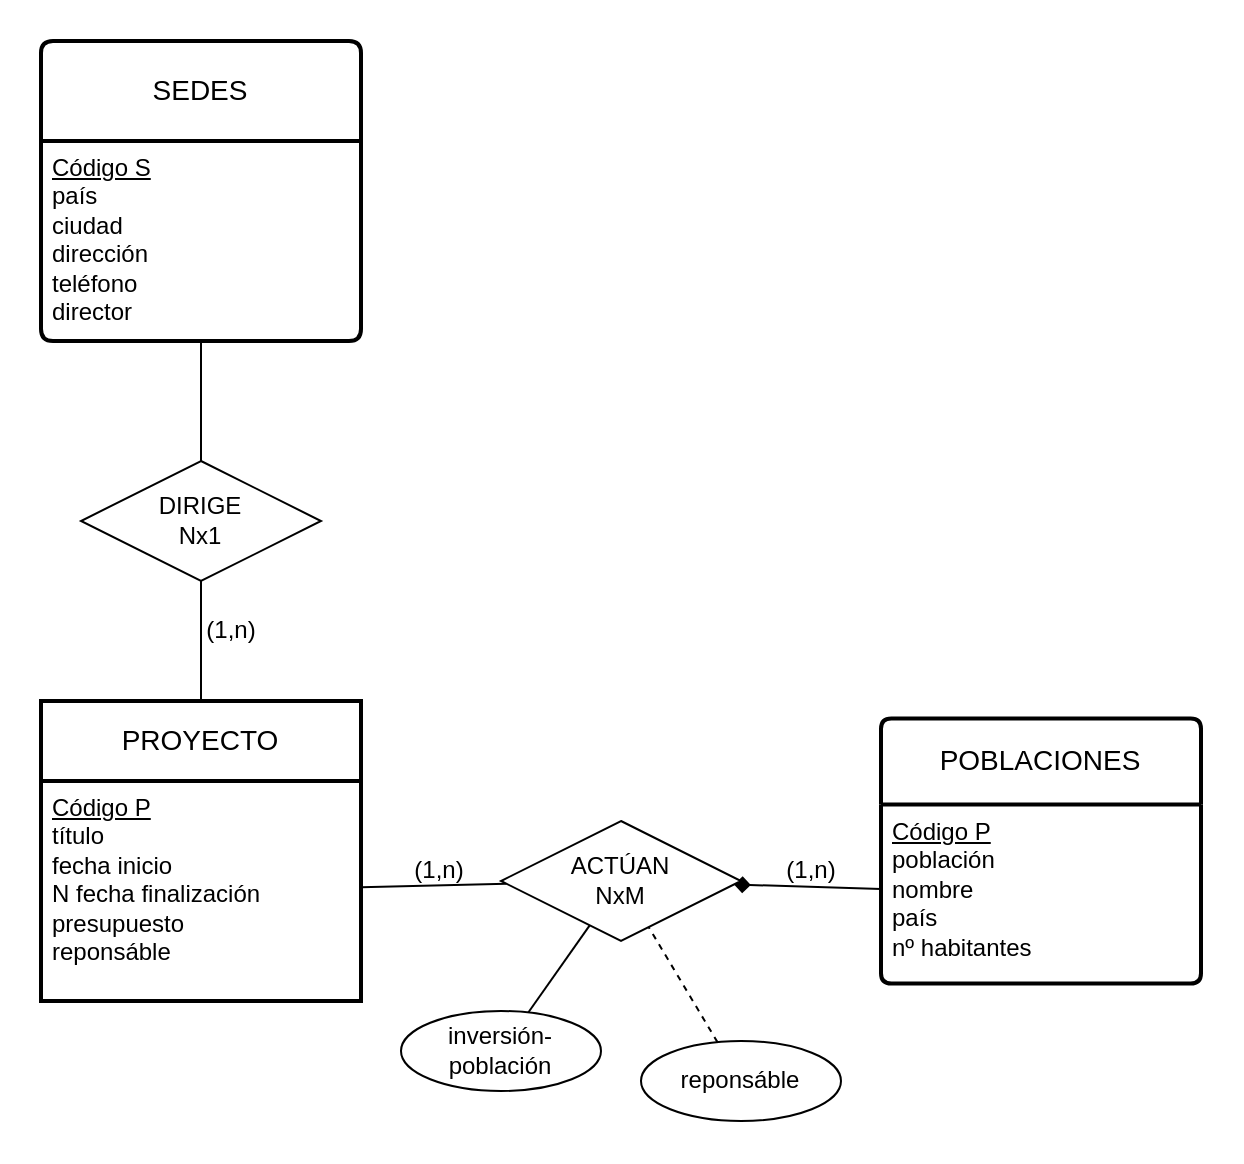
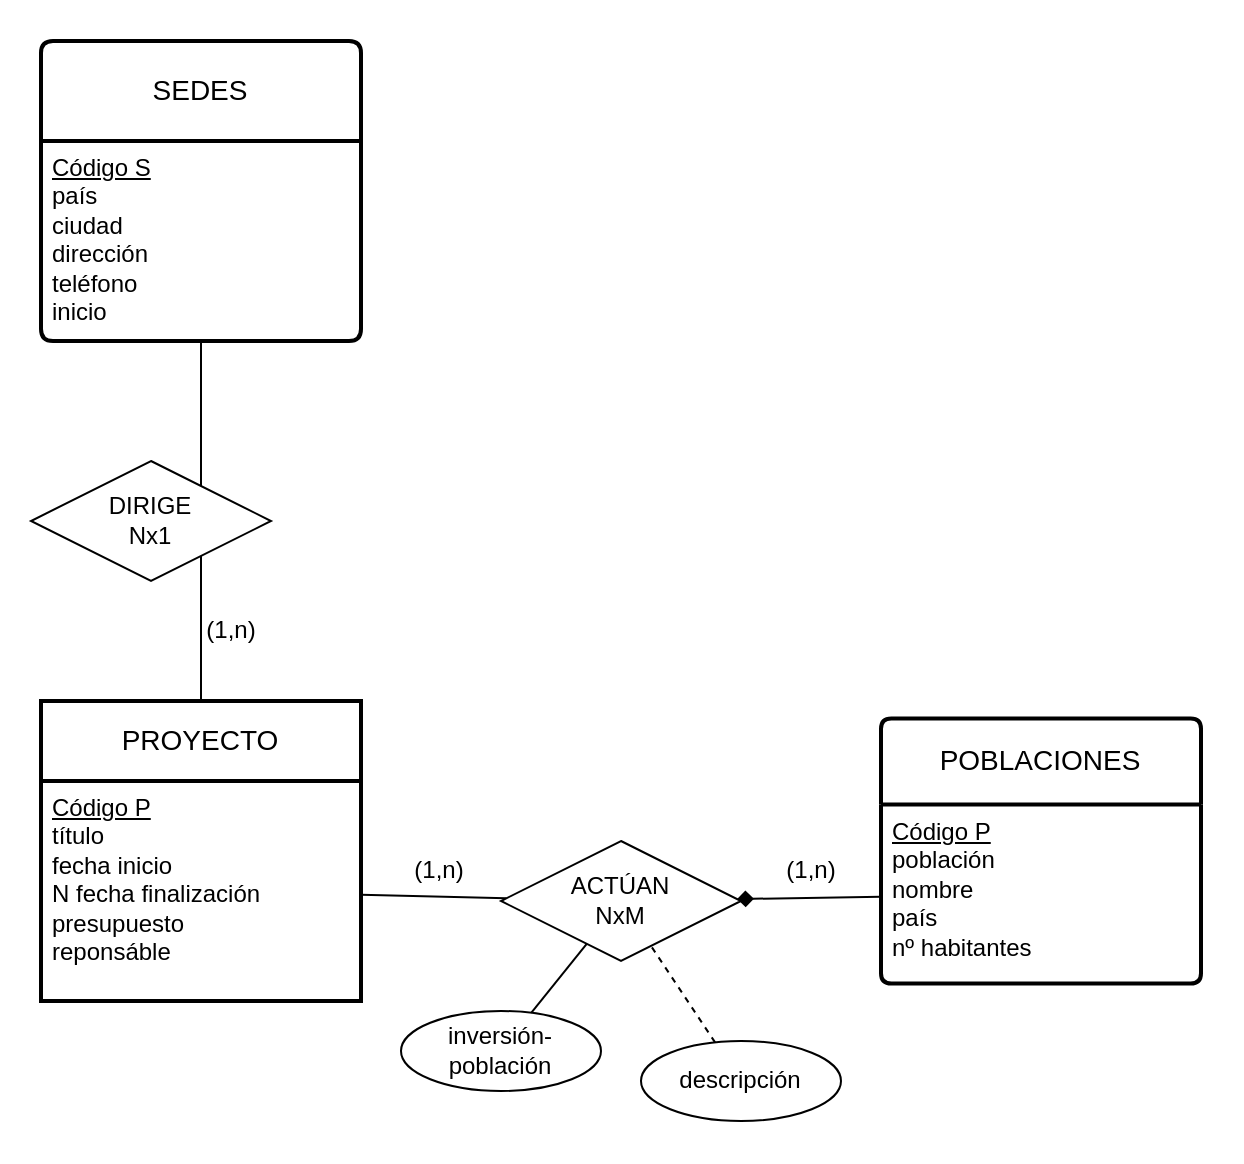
  <mxCell id="0" />
  <mxCell id="1" parent="0" />
  <mxCell id="2" value="SEDES" style="swimlane;childLayout=stackLayout;horizontal=1;startSize=50;horizontalStack=0;rounded=1;fontSize=14;fontStyle=0;strokeWidth=2;resizeParent=0;resizeLast=1;shadow=0;dashed=0;align=center;arcSize=4;whiteSpace=wrap;html=1;" parent="1" vertex="1"><mxGeometry x="20" y="20" width="160" height="150" as="geometry" /></mxCell>
- <mxCell id="3" value="&lt;u&gt;Código S&lt;/u&gt;&lt;br&gt;país&lt;br&gt;ciudad&lt;br&gt;dirección&lt;br&gt;teléfono&lt;br&gt;director" style="align=left;strokeColor=none;fillColor=none;spacingLeft=4;fontSize=12;verticalAlign=top;resizable=0;rotatable=0;part=1;html=1;" parent="2" vertex="1"><mxGeometry y="50" width="160" height="100" as="geometry" /></mxCell>
+ <mxCell id="3" value="&lt;u&gt;Código S&lt;/u&gt;&lt;br&gt;país&lt;br&gt;ciudad&lt;br&gt;dirección&lt;br&gt;teléfono&lt;br&gt;inicio" style="align=left;strokeColor=none;fillColor=none;spacingLeft=4;fontSize=12;verticalAlign=top;resizable=0;rotatable=0;part=1;html=1;" parent="2" vertex="1"><mxGeometry y="50" width="160" height="100" as="geometry" /></mxCell>
  <mxCell id="4" value="PROYECTO" style="swimlane;childLayout=stackLayout;horizontal=1;startSize=40;horizontalStack=0;rounded=1;fontSize=14;fontStyle=0;strokeWidth=2;resizeParent=0;resizeLast=1;shadow=0;dashed=0;align=center;arcSize=0;whiteSpace=wrap;html=1;" parent="1" vertex="1"><mxGeometry x="20" y="350" width="160" height="150" as="geometry" /></mxCell>
  <mxCell id="5" value="&lt;u&gt;Código P&lt;br&gt;&lt;/u&gt;título&lt;br&gt;fecha inicio&lt;br&gt;N fecha finalización&lt;br&gt;presupuesto&lt;br&gt;reponsáble" style="align=left;strokeColor=none;fillColor=none;spacingLeft=4;fontSize=12;verticalAlign=top;resizable=0;rotatable=0;part=1;html=1;" parent="4" vertex="1"><mxGeometry y="40" width="160" height="110" as="geometry" /></mxCell>
  <mxCell id="6" value="POBLACIONES" style="swimlane;childLayout=stackLayout;horizontal=1;startSize=43;horizontalStack=0;rounded=1;fontSize=14;fontStyle=0;strokeWidth=2;resizeParent=0;resizeLast=1;shadow=0;dashed=0;align=center;arcSize=4;whiteSpace=wrap;html=1;" vertex="1" parent="1"><mxGeometry x="440" y="358.75" width="160" height="132.5" as="geometry" /></mxCell>
  <mxCell id="7" value="&lt;u&gt;Código P&lt;/u&gt;&lt;br&gt;población&lt;br&gt;nombre&lt;br&gt;país&lt;br&gt;nº habitantes&lt;br&gt;" style="align=left;strokeColor=none;fillColor=none;spacingLeft=4;fontSize=12;verticalAlign=top;resizable=0;rotatable=0;part=1;html=1;" vertex="1" parent="6"><mxGeometry y="43" width="160" height="89.5" as="geometry" /></mxCell>
  <mxCell id="8" value="" style="endArrow=none;html=1;rounded=0;entryX=0.5;entryY=0;entryDx=0;entryDy=0;" edge="1" parent="1" source="3"><mxGeometry relative="1" as="geometry"><mxPoint x="54.356" y="552.178" as="sourcePoint" /><mxPoint x="100" y="350" as="targetPoint" /></mxGeometry></mxCell>
  <mxCell id="9" value="" style="endArrow=none;html=1;rounded=0;" edge="1" parent="1" source="11" target="5"><mxGeometry relative="1" as="geometry"><mxPoint x="74" y="572" as="sourcePoint" /><mxPoint x="384" y="552" as="targetPoint" /></mxGeometry></mxCell>
  <mxCell id="10" value="" style="endArrow=diamond;html=1;rounded=0;" edge="1" parent="1" source="7" target="11"><mxGeometry relative="1" as="geometry"><mxPoint x="440" y="446" as="sourcePoint" /><mxPoint x="180" y="445" as="targetPoint" /></mxGeometry></mxCell>
- <mxCell id="11" value="ACTÚAN&lt;br&gt;NxM" style="shape=rhombus;perimeter=rhombusPerimeter;whiteSpace=wrap;html=1;align=center;" vertex="1" parent="1"><mxGeometry x="250" y="410" width="120" height="60" as="geometry" /></mxCell>
+ <mxCell id="11" value="ACTÚAN&lt;br&gt;NxM" style="shape=rhombus;perimeter=rhombusPerimeter;whiteSpace=wrap;html=1;align=center;" vertex="1" parent="1"><mxGeometry x="250" y="420" width="120" height="60" as="geometry" /></mxCell>
  <mxCell id="12" value="inversión-población" style="ellipse;whiteSpace=wrap;html=1;align=center;" vertex="1" parent="1"><mxGeometry x="200" y="505" width="100" height="40" as="geometry" /></mxCell>
- <mxCell id="13" value="reponsáble" style="ellipse;whiteSpace=wrap;html=1;align=center;" vertex="1" parent="1"><mxGeometry x="320" y="520" width="100" height="40" as="geometry" /></mxCell>
+ <mxCell id="13" value="descripción" style="ellipse;whiteSpace=wrap;html=1;align=center;" vertex="1" parent="1"><mxGeometry x="320" y="520" width="100" height="40" as="geometry" /></mxCell>
  <mxCell id="14" value="" style="endArrow=none;html=1;rounded=0;" edge="1" parent="1" source="12" target="11"><mxGeometry relative="1" as="geometry"><mxPoint x="190" y="350" as="sourcePoint" /><mxPoint x="350" y="350" as="targetPoint" /></mxGeometry></mxCell>
  <mxCell id="15" value="" style="endArrow=none;html=1;rounded=0;dashed=1;" edge="1" parent="1" source="13" target="11"><mxGeometry relative="1" as="geometry"><mxPoint x="273" y="531" as="sourcePoint" /><mxPoint x="305" y="483" as="targetPoint" /></mxGeometry></mxCell>
- <mxCell id="16" value="DIRIGE&lt;br&gt;Nx1" style="shape=rhombus;perimeter=rhombusPerimeter;whiteSpace=wrap;html=1;align=center;" vertex="1" parent="1"><mxGeometry x="40" y="230" width="120" height="60" as="geometry" /></mxCell>
+ <mxCell id="16" value="DIRIGE&lt;br&gt;Nx1" style="shape=rhombus;perimeter=rhombusPerimeter;whiteSpace=wrap;html=1;align=center;" vertex="1" parent="1"><mxGeometry x="15" y="230" width="120" height="60" as="geometry" /></mxCell>
  <mxCell id="17" value="(1,n)" style="text;html=1;align=center;verticalAlign=middle;resizable=0;points=[];autosize=1;strokeColor=none;fillColor=none;" vertex="1" parent="1"><mxGeometry x="193.5" y="420" width="50" height="30" as="geometry" /></mxCell>
  <mxCell id="18" value="(1,n)" style="text;html=1;align=center;verticalAlign=middle;resizable=0;points=[];autosize=1;strokeColor=none;fillColor=none;" vertex="1" parent="1"><mxGeometry x="380" y="420" width="50" height="30" as="geometry" /></mxCell>
  <mxCell id="19" value="(1,n)" style="text;html=1;align=center;verticalAlign=middle;resizable=0;points=[];autosize=1;strokeColor=none;fillColor=none;" vertex="1" parent="1"><mxGeometry x="90" y="300" width="50" height="30" as="geometry" /></mxCell>
